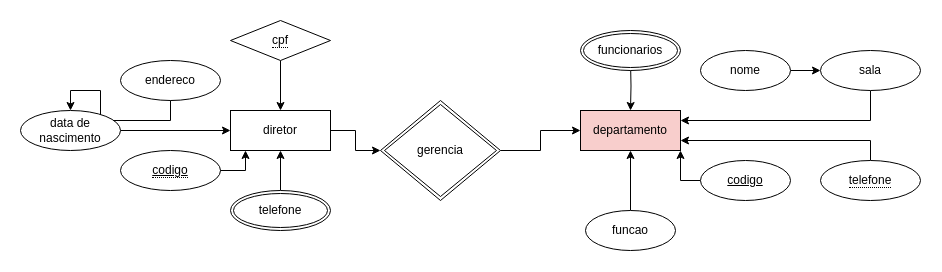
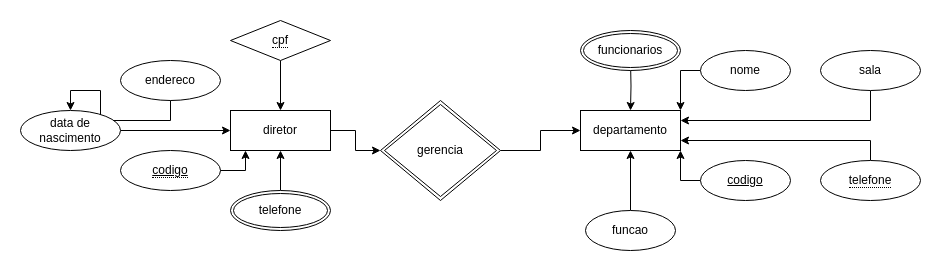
  <mxCell id="0" />
  <mxCell id="1" parent="0" />
  <mxCell id="2" style="edgeStyle=orthogonalEdgeStyle;rounded=0;orthogonalLoop=1;jettySize=auto;html=1;entryX=0;entryY=0.5;entryDx=0;entryDy=0;" edge="1" parent="1" source="3" target="6"><mxGeometry relative="1" as="geometry" /></mxCell>
  <mxCell id="3" value="diretor" style="whiteSpace=wrap;html=1;align=center;" vertex="1" parent="1"><mxGeometry x="230" y="110" width="100" height="40" as="geometry" /></mxCell>
- <mxCell id="4" value="departamento" style="whiteSpace=wrap;html=1;align=center;fillColor=#f8cecc;" vertex="1" parent="1"><mxGeometry x="580" y="110" width="100" height="40" as="geometry" /></mxCell>
+ <mxCell id="4" value="departamento" style="whiteSpace=wrap;html=1;align=center;" vertex="1" parent="1"><mxGeometry x="580" y="110" width="100" height="40" as="geometry" /></mxCell>
  <mxCell id="5" style="edgeStyle=orthogonalEdgeStyle;rounded=0;orthogonalLoop=1;jettySize=auto;html=1;entryX=0;entryY=0.5;entryDx=0;entryDy=0;" edge="1" parent="1" source="6" target="4"><mxGeometry relative="1" as="geometry" /></mxCell>
  <mxCell id="6" value="gerencia" style="shape=rhombus;double=1;perimeter=rhombusPerimeter;whiteSpace=wrap;html=1;align=center;" vertex="1" parent="1"><mxGeometry x="380" y="100" width="120" height="100" as="geometry" /></mxCell>
  <mxCell id="7" style="edgeStyle=orthogonalEdgeStyle;rounded=0;orthogonalLoop=1;jettySize=auto;html=1;entryX=0.5;entryY=0;entryDx=0;entryDy=0;" edge="1" parent="1" source="8" target="3"><mxGeometry relative="1" as="geometry" /></mxCell>
  <mxCell id="8" value="&lt;span style=&quot;border-bottom: 1px dotted&quot;&gt;cpf&lt;/span&gt;" style="rhombus;whiteSpace=wrap;html=1;align=center;" vertex="1" parent="1"><mxGeometry x="230" y="20" width="100" height="40" as="geometry" /></mxCell>
  <mxCell id="9" value="endereco" style="ellipse;whiteSpace=wrap;html=1;align=center;" vertex="1" parent="1"><mxGeometry x="120" y="60" width="100" height="40" as="geometry" /></mxCell>
  <mxCell id="10" value="&lt;span style=&quot;border-bottom: 1px dotted&quot;&gt;&lt;u&gt;codigo&lt;/u&gt;&lt;/span&gt;" style="ellipse;whiteSpace=wrap;html=1;align=center;" vertex="1" parent="1"><mxGeometry x="120" y="150" width="100" height="40" as="geometry" /></mxCell>
  <mxCell id="11" style="edgeStyle=orthogonalEdgeStyle;rounded=0;orthogonalLoop=1;jettySize=auto;html=1;entryX=0.5;entryY=1;entryDx=0;entryDy=0;" edge="1" parent="1" source="12" target="3"><mxGeometry relative="1" as="geometry" /></mxCell>
  <mxCell id="12" value="telefone" style="ellipse;shape=doubleEllipse;margin=3;whiteSpace=wrap;html=1;align=center;" vertex="1" parent="1"><mxGeometry x="230" y="190" width="100" height="40" as="geometry" /></mxCell>
  <mxCell id="13" style="edgeStyle=orthogonalEdgeStyle;rounded=0;orthogonalLoop=1;jettySize=auto;html=1;entryX=0.15;entryY=1;entryDx=0;entryDy=0;entryPerimeter=0;" edge="1" parent="1" source="10" target="3"><mxGeometry relative="1" as="geometry" /></mxCell>
  <mxCell id="14" style="edgeStyle=orthogonalEdgeStyle;rounded=0;orthogonalLoop=1;jettySize=auto;html=1;" edge="1" parent="1" source="9" target="28"><mxGeometry relative="1" as="geometry" /></mxCell>
  <mxCell id="15" style="edgeStyle=orthogonalEdgeStyle;rounded=0;orthogonalLoop=1;jettySize=auto;html=1;entryX=0.5;entryY=0;entryDx=0;entryDy=0;" edge="1" parent="1" target="4"><mxGeometry relative="1" as="geometry"><mxPoint x="630" y="60" as="sourcePoint" /></mxGeometry></mxCell>
- <mxCell id="16" style="edgeStyle=orthogonalEdgeStyle;rounded=0;orthogonalLoop=1;jettySize=auto;html=1;" edge="1" parent="1" source="17" target="24"><mxGeometry relative="1" as="geometry" /></mxCell>
+ <mxCell id="16" style="edgeStyle=orthogonalEdgeStyle;rounded=0;orthogonalLoop=1;jettySize=auto;html=1;entryX=1;entryY=0;entryDx=0;entryDy=0;" edge="1" parent="1" source="17" target="4"><mxGeometry relative="1" as="geometry" /></mxCell>
  <mxCell id="17" value="nome" style="ellipse;whiteSpace=wrap;html=1;align=center;" vertex="1" parent="1"><mxGeometry x="700" y="50" width="90" height="40" as="geometry" /></mxCell>
  <mxCell id="18" style="edgeStyle=orthogonalEdgeStyle;rounded=0;orthogonalLoop=1;jettySize=auto;html=1;entryX=1;entryY=1;entryDx=0;entryDy=0;" edge="1" parent="1" source="19" target="4"><mxGeometry relative="1" as="geometry" /></mxCell>
  <mxCell id="19" value="&lt;u&gt;codigo&lt;/u&gt;" style="ellipse;whiteSpace=wrap;html=1;align=center;" vertex="1" parent="1"><mxGeometry x="700" y="160" width="90" height="40" as="geometry" /></mxCell>
  <mxCell id="20" value="" style="edgeStyle=orthogonalEdgeStyle;rounded=0;orthogonalLoop=1;jettySize=auto;html=1;" edge="1" parent="1" source="21" target="4"><mxGeometry relative="1" as="geometry" /></mxCell>
  <mxCell id="21" value="funcao" style="ellipse;whiteSpace=wrap;html=1;align=center;" vertex="1" parent="1"><mxGeometry x="585" y="210" width="90" height="40" as="geometry" /></mxCell>
  <mxCell id="22" value="funcionarios" style="ellipse;shape=doubleEllipse;margin=3;whiteSpace=wrap;html=1;align=center;" vertex="1" parent="1"><mxGeometry x="580" y="30" width="100" height="40" as="geometry" /></mxCell>
  <mxCell id="23" style="edgeStyle=orthogonalEdgeStyle;rounded=0;orthogonalLoop=1;jettySize=auto;html=1;entryX=1;entryY=0.25;entryDx=0;entryDy=0;" edge="1" parent="1" source="24" target="4"><mxGeometry relative="1" as="geometry"><Array as="points"><mxPoint x="870" y="120" /></Array></mxGeometry></mxCell>
  <mxCell id="24" value="sala" style="ellipse;whiteSpace=wrap;html=1;align=center;" vertex="1" parent="1"><mxGeometry x="820" y="50" width="100" height="40" as="geometry" /></mxCell>
  <mxCell id="25" style="edgeStyle=orthogonalEdgeStyle;rounded=0;orthogonalLoop=1;jettySize=auto;html=1;entryX=1;entryY=0.75;entryDx=0;entryDy=0;" edge="1" parent="1" source="26" target="4"><mxGeometry relative="1" as="geometry"><Array as="points"><mxPoint x="870" y="140" /></Array></mxGeometry></mxCell>
  <mxCell id="26" value="&lt;span style=&quot;border-bottom: 1px dotted&quot;&gt;telefone&lt;/span&gt;" style="ellipse;whiteSpace=wrap;html=1;align=center;" vertex="1" parent="1"><mxGeometry x="820" y="160" width="100" height="40" as="geometry" /></mxCell>
  <mxCell id="27" style="edgeStyle=orthogonalEdgeStyle;rounded=0;orthogonalLoop=1;jettySize=auto;html=1;entryX=0;entryY=0.5;entryDx=0;entryDy=0;" edge="1" parent="1" source="28" target="3"><mxGeometry relative="1" as="geometry" /></mxCell>
  <mxCell id="28" value="data de nascimento" style="ellipse;whiteSpace=wrap;html=1;align=center;" vertex="1" parent="1"><mxGeometry x="20" y="110" width="100" height="40" as="geometry" /></mxCell>
